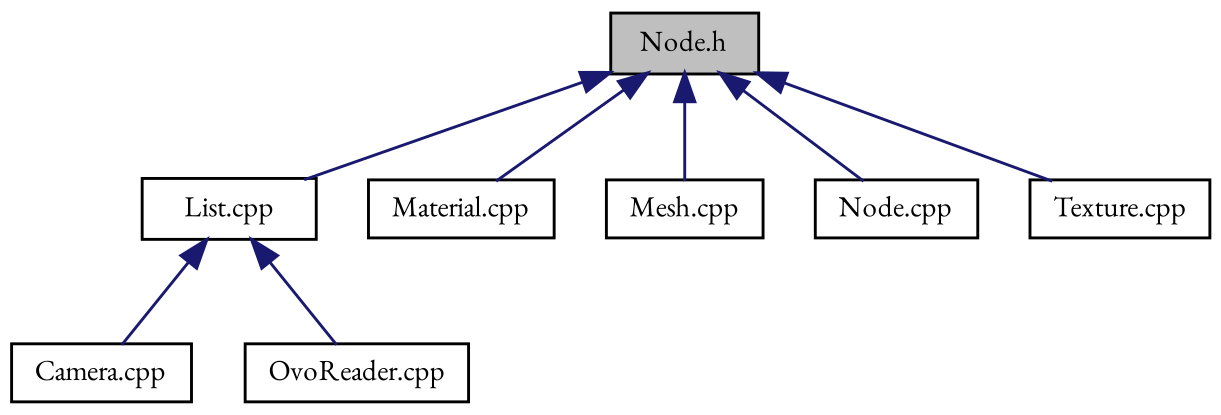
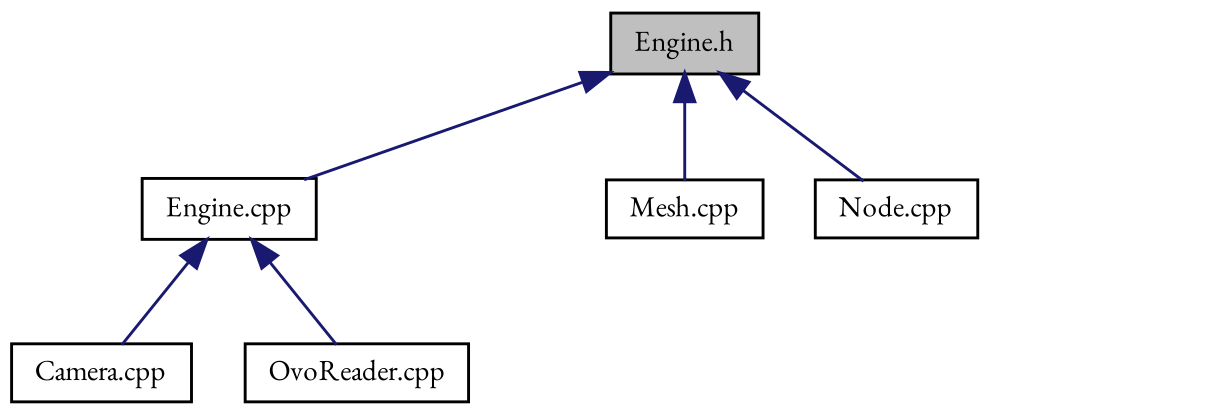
  digraph {
    fontname="EB Garamond"
    node [color=black fillcolor=white fontname="EB Garamond" fontsize=10 shape=record style=filled]
    edge [color=midnightblue dir=back fontname="EB Garamond" fontsize=10 labelfontname=Helvetica labelfontsize=10 style=solid]
-   n1 [fillcolor=grey75 fontcolor=black height=0.2 label="Node.h" width=0.4]
-   n2 [height=0.2 label="List.cpp" width=0.4]
-   n3 [height=0.2 label="Material.cpp" width=0.4]
+   n1 [fillcolor=grey75 fontcolor=black height=0.2 label="Engine.h" width=0.4]
+   n2 [height=0.2 label="Engine.cpp" width=0.4]
    n4 [height=0.2 label="Mesh.cpp" width=0.4]
    n5 [height=0.2 label="Node.cpp" width=0.4]
-   n6 [height=0.2 label="Texture.cpp" width=0.4]
    n7 [height=0.2 label="Camera.cpp" width=0.4]
    n8 [height=0.2 label="OvoReader.cpp" width=0.4]
    n1 -> n2
-   n1 -> n3
    n1 -> n4
    n1 -> n5
-   n1 -> n6
    n2 -> n7
    n2 -> n8
  }
